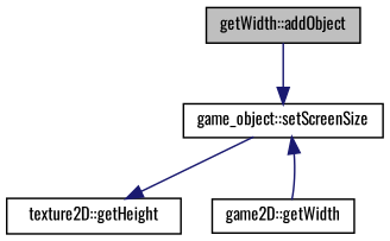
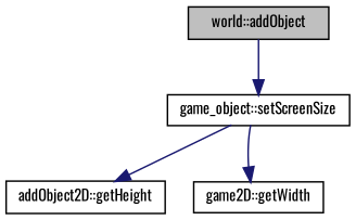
  digraph {
    fontname=Oswald
    rankdir=TB
    node [color=black fillcolor=white fontname=Oswald fontsize=10 shape=record style=filled]
    edge [color=midnightblue fontname=Oswald fontsize=10 labelfontname=Helvetica labelfontsize=10 style=solid]
-   n1 [fillcolor=grey75 fontcolor=black height=0.2 label="getWidth::addObject" width=0.4]
+   n1 [fillcolor=grey75 fontcolor=black height=0.2 label="world::addObject" width=0.4]
    n2 [height=0.2 label="game_object::setScreenSize" width=0.4]
-   n3 [height=0.2 label="texture2D::getHeight" width=0.4]
+   n3 [height=0.2 label="addObject2D::getHeight" width=0.4]
    n4 [height=0.2 label="game2D::getWidth" width=0.4]
    n1 -> n2
    n2 -> n3
-   n4 -> n2
+   n2 -> n4
  }
